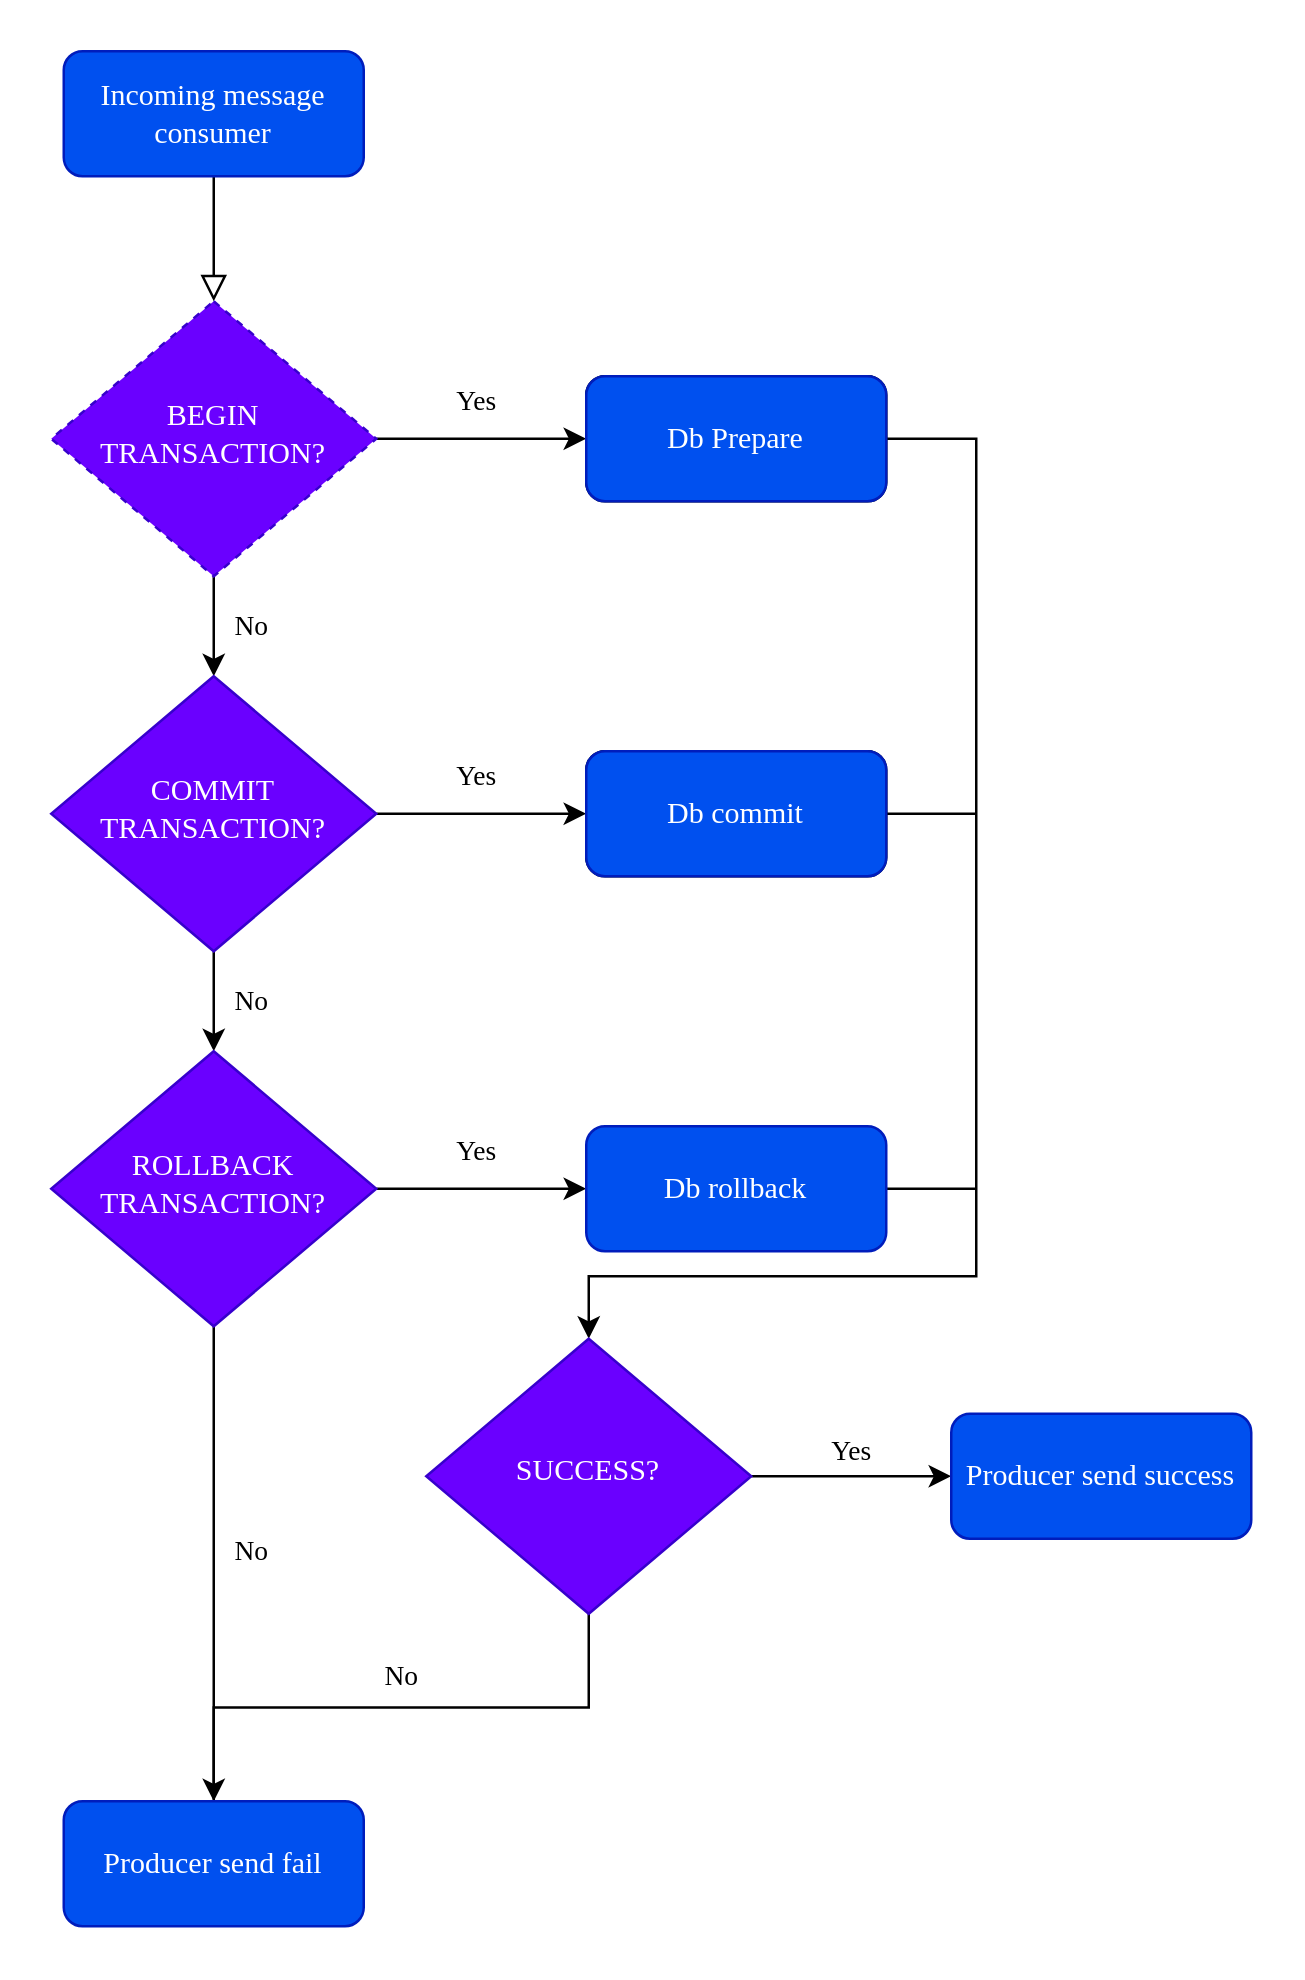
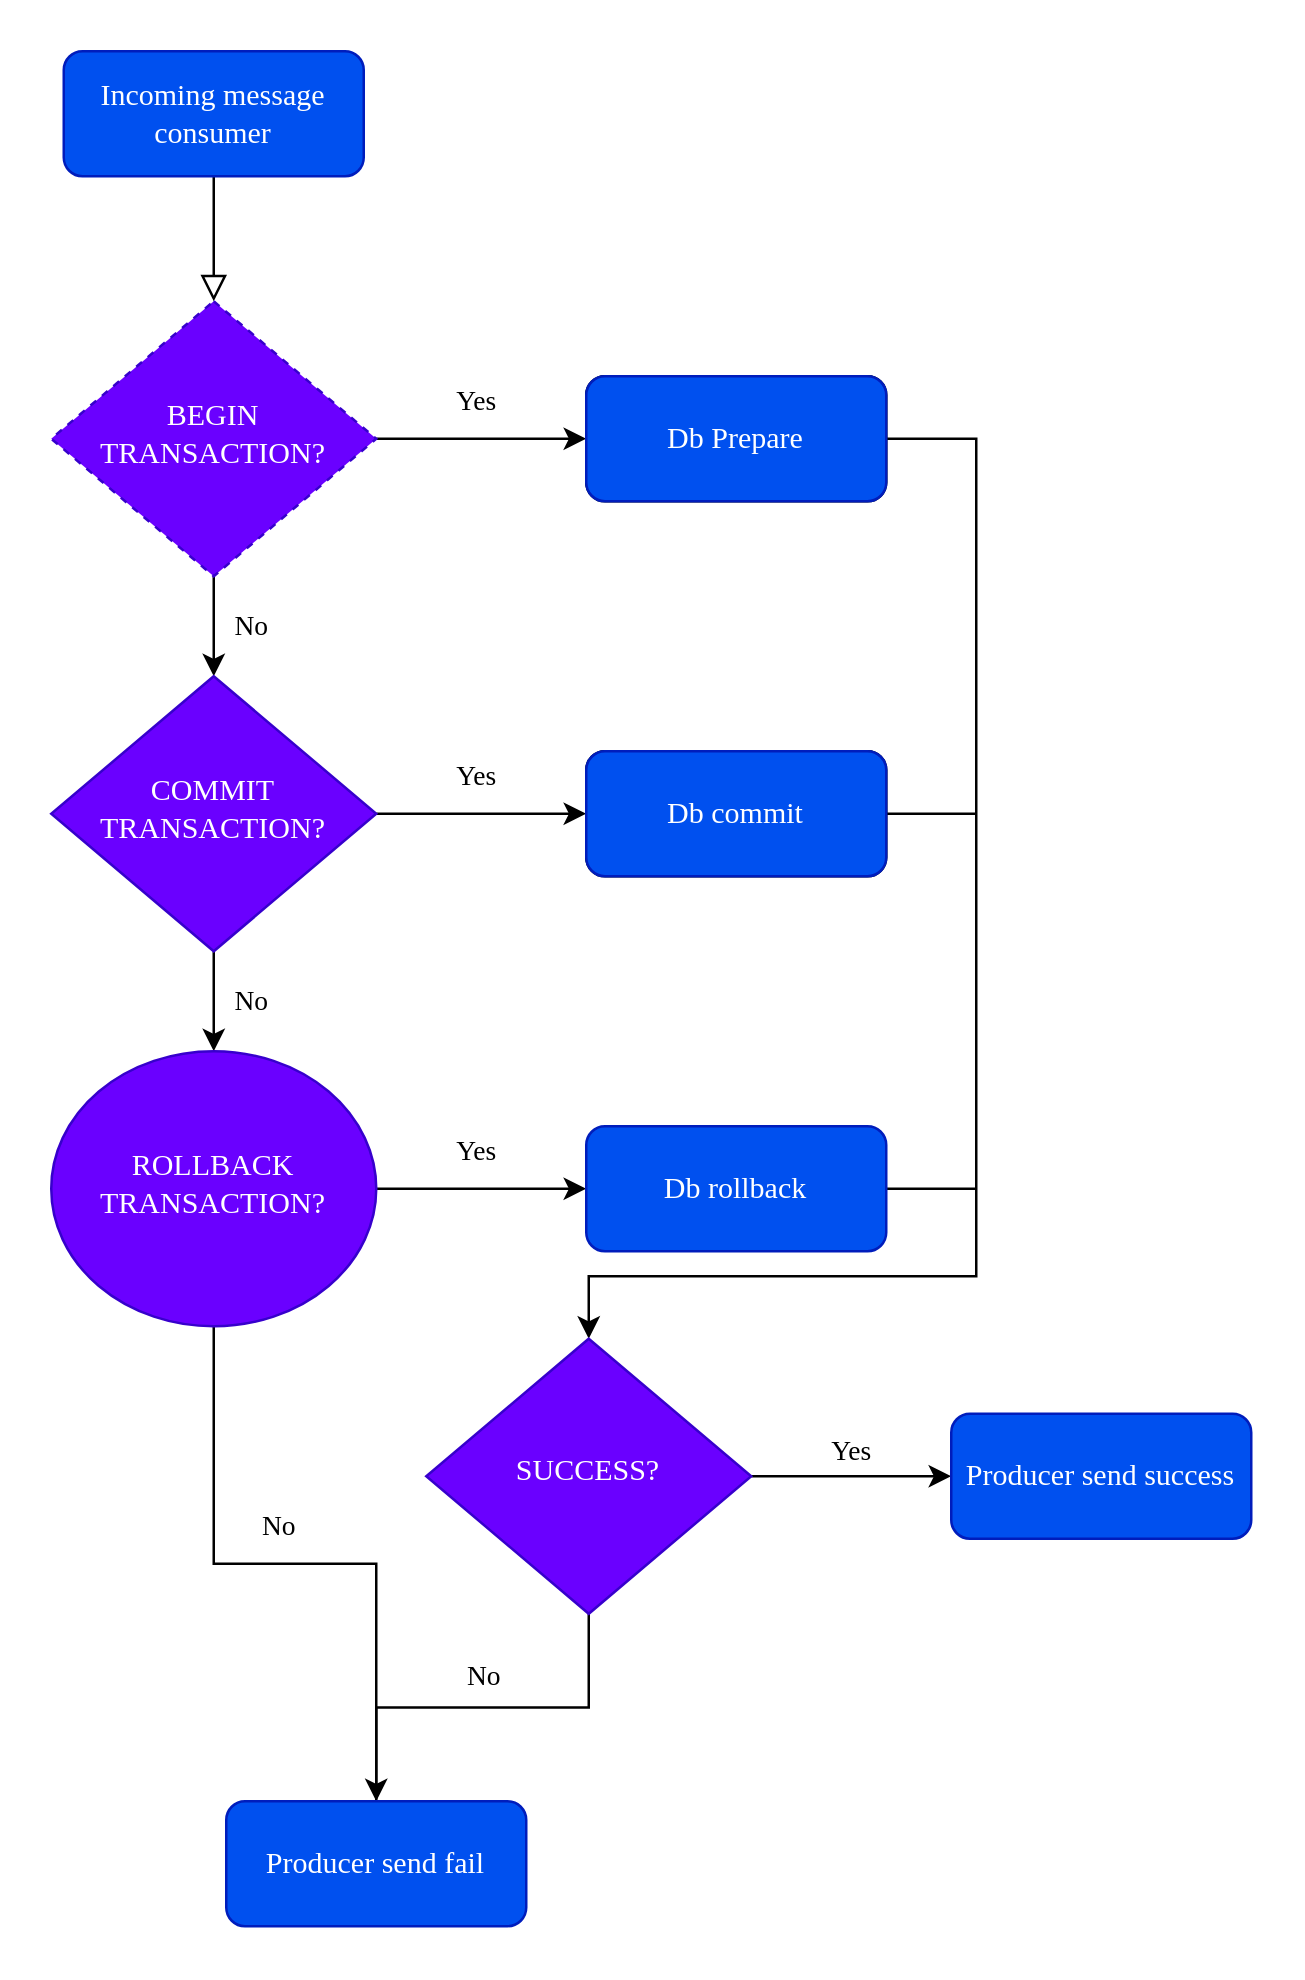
  <mxCell id="0" />
  <mxCell id="1" parent="0" />
  <mxCell id="2" value="" style="rounded=0;html=1;jettySize=auto;orthogonalLoop=1;fontSize=11;endArrow=block;endFill=0;endSize=8;strokeWidth=1;shadow=0;labelBackgroundColor=none;edgeStyle=orthogonalEdgeStyle;fontFamily=Oswald;fontSource=https%3A%2F%2Ffonts.googleapis.com%2Fcss%3Ffamily%3DOswald;" parent="1" source="3" target="6" edge="1"><mxGeometry relative="1" as="geometry"><Array as="points"><mxPoint x="85" y="80" /><mxPoint x="85" y="80" /></Array></mxGeometry></mxCell>
  <mxCell id="3" value="Incoming message consumer" style="rounded=1;whiteSpace=wrap;html=1;fontSize=12;glass=0;strokeWidth=1;shadow=0;fontFamily=Oswald;fontSource=https%3A%2F%2Ffonts.googleapis.com%2Fcss%3Ffamily%3DOswald;fillColor=#0050ef;fontColor=#ffffff;strokeColor=#001DBC;" parent="1" vertex="1"><mxGeometry x="25" y="20" width="120" height="50" as="geometry" /></mxCell>
  <mxCell id="4" value="Yes" style="edgeStyle=orthogonalEdgeStyle;rounded=0;orthogonalLoop=1;jettySize=auto;html=1;exitX=1;exitY=0.5;exitDx=0;exitDy=0;entryX=0;entryY=0.5;entryDx=0;entryDy=0;fontFamily=Oswald;fontSource=https%3A%2F%2Ffonts.googleapis.com%2Fcss%3Ffamily%3DOswald;labelBackgroundColor=none;" parent="1" source="6" target="8" edge="1"><mxGeometry x="-0.048" y="15" relative="1" as="geometry"><mxPoint as="offset" /></mxGeometry></mxCell>
  <mxCell id="5" value="No" style="edgeStyle=orthogonalEdgeStyle;rounded=0;orthogonalLoop=1;jettySize=auto;html=1;exitX=0.5;exitY=1;exitDx=0;exitDy=0;entryX=0.5;entryY=0;entryDx=0;entryDy=0;fontFamily=Oswald;fontSource=https%3A%2F%2Ffonts.googleapis.com%2Fcss%3Ffamily%3DOswald;labelBackgroundColor=none;fontColor=default;" parent="1" source="6" target="11" edge="1"><mxGeometry y="15" relative="1" as="geometry"><mxPoint as="offset" /></mxGeometry></mxCell>
  <mxCell id="6" value="BEGIN TRANSACTION?" style="rhombus;whiteSpace=wrap;html=1;shadow=0;fontFamily=Oswald;fontSize=12;align=center;strokeWidth=1;spacing=6;spacingTop=-4;fontSource=https%3A%2F%2Ffonts.googleapis.com%2Fcss%3Ffamily%3DOswald;fillColor=#6a00ff;fontColor=#ffffff;strokeColor=#3700CC;dashed=1;" parent="1" vertex="1"><mxGeometry x="20" y="120" width="130" height="110" as="geometry" /></mxCell>
  <mxCell id="7" style="edgeStyle=orthogonalEdgeStyle;rounded=0;orthogonalLoop=1;jettySize=auto;html=1;exitX=1;exitY=0.5;exitDx=0;exitDy=0;entryX=0.5;entryY=0;entryDx=0;entryDy=0;fontFamily=Oswald;fontSource=https%3A%2F%2Ffonts.googleapis.com%2Fcss%3Ffamily%3DOswald;" parent="1" source="8" target="21" edge="1"><mxGeometry relative="1" as="geometry"><Array as="points"><mxPoint x="390" y="175" /><mxPoint x="390" y="510" /><mxPoint x="235" y="510" /></Array></mxGeometry></mxCell>
  <mxCell id="8" value="Db Prepare" style="rounded=1;whiteSpace=wrap;html=1;fontSize=12;glass=0;strokeWidth=1;shadow=0;fontFamily=Oswald;fontSource=https%3A%2F%2Ffonts.googleapis.com%2Fcss%3Ffamily%3DOswald;" parent="1" vertex="1"><mxGeometry x="234" y="150" width="120" height="50" as="geometry" /></mxCell>
  <mxCell id="9" value="Yes" style="edgeStyle=orthogonalEdgeStyle;rounded=0;orthogonalLoop=1;jettySize=auto;html=1;exitX=1;exitY=0.5;exitDx=0;exitDy=0;entryX=0;entryY=0.5;entryDx=0;entryDy=0;fontFamily=Oswald;fontSource=https%3A%2F%2Ffonts.googleapis.com%2Fcss%3Ffamily%3DOswald;labelBackgroundColor=none;fontColor=default;" parent="1" source="11" target="16" edge="1"><mxGeometry x="-0.048" y="15" relative="1" as="geometry"><mxPoint as="offset" /></mxGeometry></mxCell>
  <mxCell id="10" value="No" style="edgeStyle=orthogonalEdgeStyle;rounded=0;orthogonalLoop=1;jettySize=auto;html=1;exitX=0.5;exitY=1;exitDx=0;exitDy=0;entryX=0.5;entryY=0;entryDx=0;entryDy=0;fontFamily=Oswald;fontSource=https%3A%2F%2Ffonts.googleapis.com%2Fcss%3Ffamily%3DOswald;labelBackgroundColor=none;fontColor=default;" parent="1" source="11" target="14" edge="1"><mxGeometry y="15" relative="1" as="geometry"><mxPoint as="offset" /></mxGeometry></mxCell>
  <mxCell id="11" value="COMMIT TRANSACTION?" style="rhombus;whiteSpace=wrap;html=1;shadow=0;fontFamily=Oswald;fontSize=12;align=center;strokeWidth=1;spacing=6;spacingTop=-4;fontSource=https%3A%2F%2Ffonts.googleapis.com%2Fcss%3Ffamily%3DOswald;fillColor=#6a00ff;fontColor=#ffffff;strokeColor=#3700CC;" parent="1" vertex="1"><mxGeometry x="20" y="270" width="130" height="110" as="geometry" /></mxCell>
  <mxCell id="12" value="Yes" style="edgeStyle=orthogonalEdgeStyle;rounded=0;orthogonalLoop=1;jettySize=auto;html=1;exitX=1;exitY=0.5;exitDx=0;exitDy=0;entryX=0;entryY=0.5;entryDx=0;entryDy=0;fontFamily=Oswald;fontSource=https%3A%2F%2Ffonts.googleapis.com%2Fcss%3Ffamily%3DOswald;labelBackgroundColor=none;fontColor=default;" parent="1" source="14" target="18" edge="1"><mxGeometry x="-0.048" y="15" relative="1" as="geometry"><mxPoint as="offset" /></mxGeometry></mxCell>
  <mxCell id="13" value="No" style="edgeStyle=orthogonalEdgeStyle;rounded=0;orthogonalLoop=1;jettySize=auto;html=1;exitX=0.5;exitY=1;exitDx=0;exitDy=0;endArrow=none;endFill=0;fontFamily=Oswald;fontSource=https%3A%2F%2Ffonts.googleapis.com%2Fcss%3Ffamily%3DOswald;entryX=0.5;entryY=0;entryDx=0;entryDy=0;labelBackgroundColor=none;fontColor=default;" parent="1" source="14" edge="1" target="23"><mxGeometry x="-0.053" y="15" relative="1" as="geometry"><mxPoint x="85" y="810" as="targetPoint" /><mxPoint as="offset" /></mxGeometry></mxCell>
- <mxCell id="14" value="ROLLBACK TRANSACTION?" style="rhombus;whiteSpace=wrap;html=1;shadow=0;fontFamily=Oswald;fontSize=12;align=center;strokeWidth=1;spacing=6;spacingTop=-4;fontSource=https%3A%2F%2Ffonts.googleapis.com%2Fcss%3Ffamily%3DOswald;fillColor=#6a00ff;fontColor=#ffffff;strokeColor=#3700CC;" parent="1" vertex="1"><mxGeometry x="20" y="420" width="130" height="110" as="geometry" /></mxCell>
+ <mxCell id="14" value="ROLLBACK TRANSACTION?" style="ellipse;whiteSpace=wrap;html=1;shadow=0;fontFamily=Oswald;fontSize=12;align=center;strokeWidth=1;spacing=6;spacingTop=-4;fontSource=https%3A%2F%2Ffonts.googleapis.com%2Fcss%3Ffamily%3DOswald;fillColor=#6a00ff;fontColor=#ffffff;strokeColor=#3700CC;" parent="1" vertex="1"><mxGeometry x="20" y="420" width="130" height="110" as="geometry" /></mxCell>
  <mxCell id="15" style="edgeStyle=orthogonalEdgeStyle;rounded=0;orthogonalLoop=1;jettySize=auto;html=1;exitX=1;exitY=0.5;exitDx=0;exitDy=0;endArrow=none;endFill=0;fontFamily=Oswald;fontSource=https%3A%2F%2Ffonts.googleapis.com%2Fcss%3Ffamily%3DOswald;" parent="1" source="16" edge="1"><mxGeometry relative="1" as="geometry"><mxPoint x="390" y="325" as="targetPoint" /></mxGeometry></mxCell>
  <mxCell id="16" value="Db commit" style="rounded=1;whiteSpace=wrap;html=1;fontSize=12;glass=0;strokeWidth=1;shadow=0;fontFamily=Oswald;fontSource=https%3A%2F%2Ffonts.googleapis.com%2Fcss%3Ffamily%3DOswald;" parent="1" vertex="1"><mxGeometry x="234" y="300" width="120" height="50" as="geometry" /></mxCell>
  <mxCell id="17" style="edgeStyle=orthogonalEdgeStyle;rounded=0;orthogonalLoop=1;jettySize=auto;html=1;exitX=1;exitY=0.5;exitDx=0;exitDy=0;endArrow=none;endFill=0;fontFamily=Oswald;fontSource=https%3A%2F%2Ffonts.googleapis.com%2Fcss%3Ffamily%3DOswald;" parent="1" source="18" edge="1"><mxGeometry relative="1" as="geometry"><mxPoint x="390" y="475" as="targetPoint" /></mxGeometry></mxCell>
  <mxCell id="18" value="Db rollback" style="rounded=1;whiteSpace=wrap;html=1;fontSize=12;glass=0;strokeWidth=1;shadow=0;fontFamily=Oswald;fontSource=https%3A%2F%2Ffonts.googleapis.com%2Fcss%3Ffamily%3DOswald;fillColor=#0050ef;fontColor=#ffffff;strokeColor=#001DBC;" parent="1" vertex="1"><mxGeometry x="234" y="450" width="120" height="50" as="geometry" /></mxCell>
  <mxCell id="19" value="No" style="edgeStyle=orthogonalEdgeStyle;rounded=0;orthogonalLoop=1;jettySize=auto;html=1;exitX=0.5;exitY=1;exitDx=0;exitDy=0;entryX=0.5;entryY=0;entryDx=0;entryDy=0;endArrow=classic;endFill=1;fontFamily=Oswald;fontSource=https%3A%2F%2Ffonts.googleapis.com%2Fcss%3Ffamily%3DOswald;labelBackgroundColor=none;fontColor=default;" parent="1" source="21" target="23" edge="1"><mxGeometry x="0.001" y="-13" relative="1" as="geometry"><mxPoint as="offset" /></mxGeometry></mxCell>
  <mxCell id="20" value="Yes" style="edgeStyle=orthogonalEdgeStyle;rounded=0;orthogonalLoop=1;jettySize=auto;html=1;exitX=1;exitY=0.5;exitDx=0;exitDy=0;entryX=0;entryY=0.5;entryDx=0;entryDy=0;endArrow=classic;endFill=1;fontFamily=Oswald;fontSource=https%3A%2F%2Ffonts.googleapis.com%2Fcss%3Ffamily%3DOswald;labelBackgroundColor=none;fontColor=default;" parent="1" source="21" target="22" edge="1"><mxGeometry y="10" relative="1" as="geometry"><mxPoint as="offset" /></mxGeometry></mxCell>
  <mxCell id="21" value="SUCCESS?" style="rhombus;whiteSpace=wrap;html=1;shadow=0;fontFamily=Oswald;fontSize=12;align=center;strokeWidth=1;spacing=6;spacingTop=-4;fontSource=https%3A%2F%2Ffonts.googleapis.com%2Fcss%3Ffamily%3DOswald;fillColor=#6a00ff;fontColor=#ffffff;strokeColor=#3700CC;" parent="1" vertex="1"><mxGeometry x="170" y="535" width="130" height="110" as="geometry" /></mxCell>
  <mxCell id="22" value="Producer send success" style="rounded=1;whiteSpace=wrap;html=1;fontSize=12;glass=0;strokeWidth=1;shadow=0;fontFamily=Oswald;fontSource=https%3A%2F%2Ffonts.googleapis.com%2Fcss%3Ffamily%3DOswald;fillColor=#0050ef;fontColor=#ffffff;strokeColor=#001DBC;" parent="1" vertex="1"><mxGeometry x="380" y="565" width="120" height="50" as="geometry" /></mxCell>
- <mxCell id="23" value="Producer send fail" style="rounded=1;whiteSpace=wrap;html=1;fontSize=12;glass=0;strokeWidth=1;shadow=0;fontFamily=Oswald;fontSource=https%3A%2F%2Ffonts.googleapis.com%2Fcss%3Ffamily%3DOswald;fillColor=#0050ef;fontColor=#ffffff;strokeColor=#001DBC;" parent="1" vertex="1"><mxGeometry x="25" y="720" width="120" height="50" as="geometry" /></mxCell>
+ <mxCell id="23" value="Producer send fail" style="rounded=1;whiteSpace=wrap;html=1;fontSize=12;glass=0;strokeWidth=1;shadow=0;fontFamily=Oswald;fontSource=https%3A%2F%2Ffonts.googleapis.com%2Fcss%3Ffamily%3DOswald;fillColor=#0050ef;fontColor=#ffffff;strokeColor=#001DBC;" parent="1" vertex="1"><mxGeometry x="90" y="720" width="120" height="50" as="geometry" /></mxCell>
  <mxCell id="24" value="Db Prepare" style="rounded=1;whiteSpace=wrap;html=1;fontSize=12;glass=0;strokeWidth=1;shadow=0;fontFamily=Oswald;fontSource=https%3A%2F%2Ffonts.googleapis.com%2Fcss%3Ffamily%3DOswald;fillColor=#0050ef;fontColor=#ffffff;strokeColor=#001DBC;" vertex="1" parent="1"><mxGeometry x="234" y="150" width="120" height="50" as="geometry" /></mxCell>
  <mxCell id="25" value="Db commit" style="rounded=1;whiteSpace=wrap;html=1;fontSize=12;glass=0;strokeWidth=1;shadow=0;fontFamily=Oswald;fontSource=https%3A%2F%2Ffonts.googleapis.com%2Fcss%3Ffamily%3DOswald;fillColor=#0050ef;fontColor=#ffffff;strokeColor=#001DBC;" vertex="1" parent="1"><mxGeometry x="234" y="300" width="120" height="50" as="geometry" /></mxCell>
